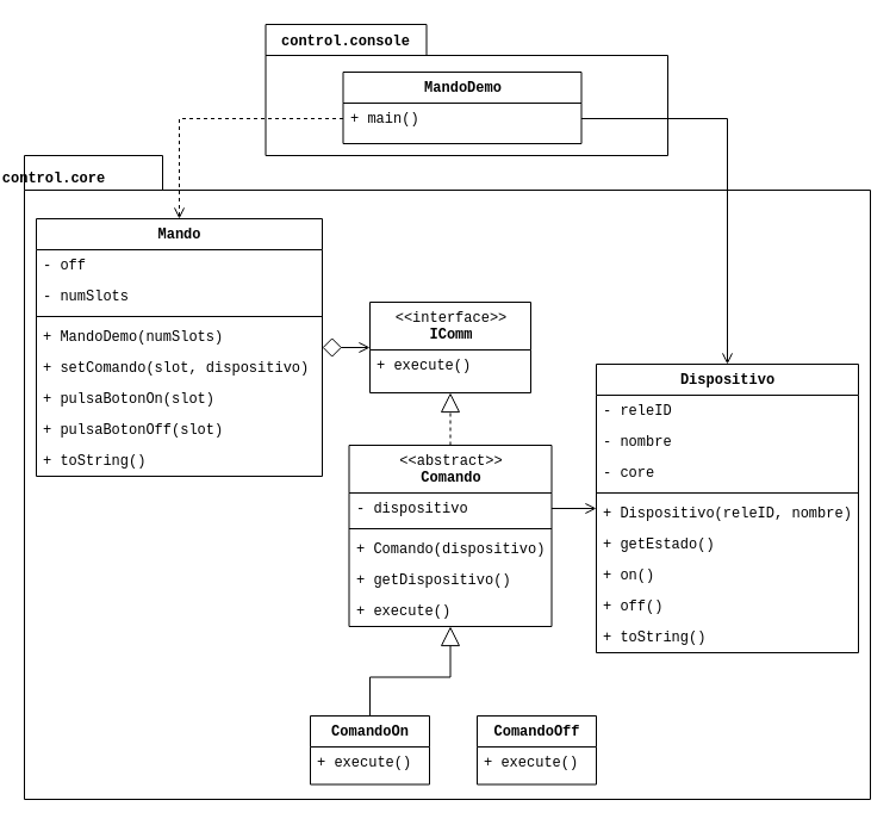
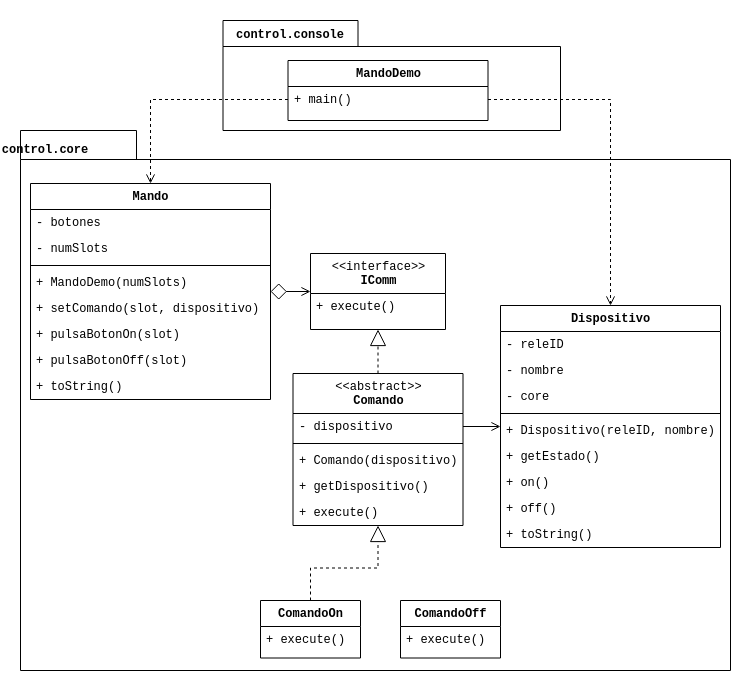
  <mxCell id="0" />
  <mxCell id="1" parent="0" />
  <mxCell id="2" value="" style="shape=folder;fontStyle=1;spacingTop=10;tabWidth=135;tabHeight=26;tabPosition=left;html=1;" parent="1" vertex="1"><mxGeometry x="222.5" y="20" width="337.5" height="110" as="geometry" /></mxCell>
  <mxCell id="3" value="" style="shape=folder;fontStyle=1;spacingTop=10;tabWidth=116;tabHeight=29;tabPosition=left;html=1;fontFamily=Courier New;" parent="1" vertex="1"><mxGeometry x="20" y="130" width="710" height="540" as="geometry" /></mxCell>
- <mxCell id="4" style="edgeStyle=orthogonalEdgeStyle;rounded=0;orthogonalLoop=1;jettySize=auto;html=1;exitX=0.5;exitY=0;exitDx=0;exitDy=0;endArrow=block;endFill=0;endSize=14;fontFamily=Courier New;" parent="1" source="5" target="8" edge="1"><mxGeometry relative="1" as="geometry" /></mxCell>
+ <mxCell id="4" style="edgeStyle=orthogonalEdgeStyle;rounded=0;orthogonalLoop=1;jettySize=auto;html=1;exitX=0.5;exitY=0;exitDx=0;exitDy=0;endArrow=block;endFill=0;endSize=14;fontFamily=Courier New;dashed=1;" parent="1" source="5" target="8" edge="1"><mxGeometry relative="1" as="geometry" /></mxCell>
  <mxCell id="5" value="ComandoOn" style="swimlane;html=1;fontStyle=1;align=center;verticalAlign=top;childLayout=stackLayout;horizontal=1;startSize=26;horizontalStack=0;resizeParent=1;resizeLast=0;collapsible=1;marginBottom=0;swimlaneFillColor=#ffffff;rounded=0;shadow=0;comic=0;labelBackgroundColor=none;strokeWidth=1;fillColor=none;fontFamily=Courier New;fontSize=12" parent="1" vertex="1"><mxGeometry x="260" y="600" width="100" height="57.5" as="geometry" /></mxCell>
  <mxCell id="6" value="+ execute()" style="text;html=1;strokeColor=none;fillColor=none;align=left;verticalAlign=top;spacingLeft=4;spacingRight=4;whiteSpace=wrap;overflow=hidden;rotatable=0;points=[[0,0.5],[1,0.5]];portConstraint=eastwest;fontFamily=Courier New;" parent="5" vertex="1"><mxGeometry y="26" width="100" height="26" as="geometry" /></mxCell>
  <mxCell id="7" style="edgeStyle=orthogonalEdgeStyle;rounded=0;orthogonalLoop=1;jettySize=auto;html=1;exitX=0.5;exitY=0;exitDx=0;exitDy=0;entryX=0.5;entryY=1;entryDx=0;entryDy=0;endArrow=block;endFill=0;endSize=14;dashed=1;fontFamily=Courier New;" parent="1" source="8" target="14" edge="1"><mxGeometry relative="1" as="geometry" /></mxCell>
  <mxCell id="8" value="&lt;span style=&quot;font-weight: normal&quot;&gt;&amp;lt;&amp;lt;abstract&amp;gt;&amp;gt;&lt;/span&gt;&lt;br&gt;Comando" style="swimlane;html=1;fontStyle=1;align=center;verticalAlign=top;childLayout=stackLayout;horizontal=1;startSize=40;horizontalStack=0;resizeParent=1;resizeLast=0;collapsible=1;marginBottom=0;swimlaneFillColor=#ffffff;rounded=0;shadow=0;comic=0;labelBackgroundColor=none;strokeWidth=1;fillColor=none;fontFamily=Courier New;fontSize=12" parent="1" vertex="1"><mxGeometry x="292.5" y="373" width="170" height="152" as="geometry" /></mxCell>
  <mxCell id="9" value="- dispositivo" style="text;html=1;strokeColor=none;fillColor=none;align=left;verticalAlign=top;spacingLeft=4;spacingRight=4;whiteSpace=wrap;overflow=hidden;rotatable=0;points=[[0,0.5],[1,0.5]];portConstraint=eastwest;fontFamily=Courier New;" parent="8" vertex="1"><mxGeometry y="40" width="170" height="26" as="geometry" /></mxCell>
  <mxCell id="10" value="" style="line;html=1;strokeWidth=1;fillColor=none;align=left;verticalAlign=middle;spacingTop=-1;spacingLeft=3;spacingRight=3;rotatable=0;labelPosition=right;points=[];portConstraint=eastwest;fontFamily=Courier New;" parent="8" vertex="1"><mxGeometry y="66" width="170" height="8" as="geometry" /></mxCell>
  <mxCell id="11" value="+ Comando(dispositivo)" style="text;html=1;strokeColor=none;fillColor=none;align=left;verticalAlign=top;spacingLeft=4;spacingRight=4;whiteSpace=wrap;overflow=hidden;rotatable=0;points=[[0,0.5],[1,0.5]];portConstraint=eastwest;fontFamily=Courier New;" parent="8" vertex="1"><mxGeometry y="74" width="170" height="26" as="geometry" /></mxCell>
  <mxCell id="12" value="+ getDispositivo()" style="text;html=1;strokeColor=none;fillColor=none;align=left;verticalAlign=top;spacingLeft=4;spacingRight=4;whiteSpace=wrap;overflow=hidden;rotatable=0;points=[[0,0.5],[1,0.5]];portConstraint=eastwest;fontFamily=Courier New;" parent="8" vertex="1"><mxGeometry y="100" width="170" height="26" as="geometry" /></mxCell>
  <mxCell id="13" value="+ execute()" style="text;html=1;strokeColor=none;fillColor=none;align=left;verticalAlign=top;spacingLeft=4;spacingRight=4;whiteSpace=wrap;overflow=hidden;rotatable=0;points=[[0,0.5],[1,0.5]];portConstraint=eastwest;fontFamily=Courier New;" parent="8" vertex="1"><mxGeometry y="126" width="170" height="26" as="geometry" /></mxCell>
  <mxCell id="14" value="&lt;span style=&quot;font-weight: normal&quot;&gt;&amp;lt;&amp;lt;interface&amp;gt;&amp;gt;&lt;/span&gt;&lt;br&gt;IComm" style="swimlane;html=1;fontStyle=1;align=center;verticalAlign=top;childLayout=stackLayout;horizontal=1;startSize=40;horizontalStack=0;resizeParent=1;resizeLast=0;collapsible=1;marginBottom=0;swimlaneFillColor=#ffffff;rounded=0;shadow=0;comic=0;labelBackgroundColor=none;strokeWidth=1;fillColor=none;fontFamily=Courier New;fontSize=12" parent="1" vertex="1"><mxGeometry x="310" y="253" width="135" height="76" as="geometry" /></mxCell>
  <mxCell id="15" value="+ execute()" style="text;html=1;strokeColor=none;fillColor=none;align=left;verticalAlign=top;spacingLeft=4;spacingRight=4;whiteSpace=wrap;overflow=hidden;rotatable=0;points=[[0,0.5],[1,0.5]];portConstraint=eastwest;fontFamily=Courier New;" parent="14" vertex="1"><mxGeometry y="40" width="135" height="26" as="geometry" /></mxCell>
  <mxCell id="16" value="ComandoOff" style="swimlane;html=1;fontStyle=1;align=center;verticalAlign=top;childLayout=stackLayout;horizontal=1;startSize=26;horizontalStack=0;resizeParent=1;resizeLast=0;collapsible=1;marginBottom=0;swimlaneFillColor=#ffffff;rounded=0;shadow=0;comic=0;labelBackgroundColor=none;strokeWidth=1;fillColor=none;fontFamily=Courier New;fontSize=12" parent="1" vertex="1"><mxGeometry x="400" y="600" width="100" height="57.5" as="geometry" /></mxCell>
  <mxCell id="17" value="+ execute()" style="text;html=1;strokeColor=none;fillColor=none;align=left;verticalAlign=top;spacingLeft=4;spacingRight=4;whiteSpace=wrap;overflow=hidden;rotatable=0;points=[[0,0.5],[1,0.5]];portConstraint=eastwest;fontFamily=Courier New;" parent="16" vertex="1"><mxGeometry y="26" width="100" height="26" as="geometry" /></mxCell>
  <mxCell id="18" style="edgeStyle=orthogonalEdgeStyle;rounded=0;orthogonalLoop=1;jettySize=auto;html=1;endArrow=open;endFill=0;endSize=7;startArrow=diamond;startFill=0;startSize=14;fontFamily=Courier New;" parent="1" source="19" target="14" edge="1"><mxGeometry relative="1" as="geometry"><mxPoint x="240" y="452.5" as="sourcePoint" /></mxGeometry></mxCell>
  <mxCell id="19" value="Mando" style="swimlane;html=1;fontStyle=1;align=center;verticalAlign=top;childLayout=stackLayout;horizontal=1;startSize=26;horizontalStack=0;resizeParent=1;resizeLast=0;collapsible=1;marginBottom=0;swimlaneFillColor=#ffffff;rounded=0;shadow=0;comic=0;labelBackgroundColor=none;strokeWidth=1;fillColor=none;fontFamily=Courier New;fontSize=12" parent="1" vertex="1"><mxGeometry x="30" y="183" width="240" height="216" as="geometry" /></mxCell>
- <mxCell id="20" value="- off" style="text;html=1;strokeColor=none;fillColor=none;align=left;verticalAlign=top;spacingLeft=4;spacingRight=4;whiteSpace=wrap;overflow=hidden;rotatable=0;points=[[0,0.5],[1,0.5]];portConstraint=eastwest;fontFamily=Courier New;" parent="19" vertex="1"><mxGeometry y="26" width="240" height="26" as="geometry" /></mxCell>
+ <mxCell id="20" value="- botones" style="text;html=1;strokeColor=none;fillColor=none;align=left;verticalAlign=top;spacingLeft=4;spacingRight=4;whiteSpace=wrap;overflow=hidden;rotatable=0;points=[[0,0.5],[1,0.5]];portConstraint=eastwest;fontFamily=Courier New;" parent="19" vertex="1"><mxGeometry y="26" width="240" height="26" as="geometry" /></mxCell>
  <mxCell id="21" value="- numSlots" style="text;html=1;strokeColor=none;fillColor=none;align=left;verticalAlign=top;spacingLeft=4;spacingRight=4;whiteSpace=wrap;overflow=hidden;rotatable=0;points=[[0,0.5],[1,0.5]];portConstraint=eastwest;fontFamily=Courier New;" parent="19" vertex="1"><mxGeometry y="52" width="240" height="26" as="geometry" /></mxCell>
  <mxCell id="22" value="" style="line;html=1;strokeWidth=1;fillColor=none;align=left;verticalAlign=middle;spacingTop=-1;spacingLeft=3;spacingRight=3;rotatable=0;labelPosition=right;points=[];portConstraint=eastwest;fontFamily=Courier New;" parent="19" vertex="1"><mxGeometry y="78" width="240" height="8" as="geometry" /></mxCell>
  <mxCell id="23" value="+ MandoDemo(numSlots)" style="text;html=1;strokeColor=none;fillColor=none;align=left;verticalAlign=top;spacingLeft=4;spacingRight=4;whiteSpace=wrap;overflow=hidden;rotatable=0;points=[[0,0.5],[1,0.5]];portConstraint=eastwest;fontFamily=Courier New;" parent="19" vertex="1"><mxGeometry y="86" width="240" height="26" as="geometry" /></mxCell>
  <mxCell id="24" value="+ setComando(slot, dispositivo)" style="text;html=1;strokeColor=none;fillColor=none;align=left;verticalAlign=top;spacingLeft=4;spacingRight=4;whiteSpace=wrap;overflow=hidden;rotatable=0;points=[[0,0.5],[1,0.5]];portConstraint=eastwest;fontFamily=Courier New;" parent="19" vertex="1"><mxGeometry y="112" width="240" height="26" as="geometry" /></mxCell>
  <mxCell id="25" value="+ pulsaBotonOn(slot)" style="text;html=1;strokeColor=none;fillColor=none;align=left;verticalAlign=top;spacingLeft=4;spacingRight=4;whiteSpace=wrap;overflow=hidden;rotatable=0;points=[[0,0.5],[1,0.5]];portConstraint=eastwest;fontFamily=Courier New;" parent="19" vertex="1"><mxGeometry y="138" width="240" height="26" as="geometry" /></mxCell>
  <mxCell id="26" value="+ pulsaBotonOff(slot)" style="text;html=1;strokeColor=none;fillColor=none;align=left;verticalAlign=top;spacingLeft=4;spacingRight=4;whiteSpace=wrap;overflow=hidden;rotatable=0;points=[[0,0.5],[1,0.5]];portConstraint=eastwest;fontFamily=Courier New;" parent="19" vertex="1"><mxGeometry y="164" width="240" height="26" as="geometry" /></mxCell>
  <mxCell id="27" value="+ toString()" style="text;html=1;strokeColor=none;fillColor=none;align=left;verticalAlign=top;spacingLeft=4;spacingRight=4;whiteSpace=wrap;overflow=hidden;rotatable=0;points=[[0,0.5],[1,0.5]];portConstraint=eastwest;fontFamily=Courier New;" parent="19" vertex="1"><mxGeometry y="190" width="240" height="26" as="geometry" /></mxCell>
  <mxCell id="28" value="Dispositivo" style="swimlane;html=1;fontStyle=1;align=center;verticalAlign=top;childLayout=stackLayout;horizontal=1;startSize=26;horizontalStack=0;resizeParent=1;resizeLast=0;collapsible=1;marginBottom=0;swimlaneFillColor=#ffffff;rounded=0;shadow=0;comic=0;labelBackgroundColor=none;strokeWidth=1;fillColor=none;fontFamily=Courier New;fontSize=12" parent="1" vertex="1"><mxGeometry x="500" y="305" width="220" height="242" as="geometry" /></mxCell>
  <mxCell id="29" value="- releID" style="text;html=1;strokeColor=none;fillColor=none;align=left;verticalAlign=top;spacingLeft=4;spacingRight=4;whiteSpace=wrap;overflow=hidden;rotatable=0;points=[[0,0.5],[1,0.5]];portConstraint=eastwest;fontFamily=Courier New;" parent="28" vertex="1"><mxGeometry y="26" width="220" height="26" as="geometry" /></mxCell>
  <mxCell id="30" value="- nombre" style="text;html=1;strokeColor=none;fillColor=none;align=left;verticalAlign=top;spacingLeft=4;spacingRight=4;whiteSpace=wrap;overflow=hidden;rotatable=0;points=[[0,0.5],[1,0.5]];portConstraint=eastwest;fontFamily=Courier New;" parent="28" vertex="1"><mxGeometry y="52" width="220" height="26" as="geometry" /></mxCell>
  <mxCell id="31" value="- core" style="text;html=1;strokeColor=none;fillColor=none;align=left;verticalAlign=top;spacingLeft=4;spacingRight=4;whiteSpace=wrap;overflow=hidden;rotatable=0;points=[[0,0.5],[1,0.5]];portConstraint=eastwest;fontFamily=Courier New;" parent="28" vertex="1"><mxGeometry y="78" width="220" height="26" as="geometry" /></mxCell>
  <mxCell id="32" value="" style="line;html=1;strokeWidth=1;fillColor=none;align=left;verticalAlign=middle;spacingTop=-1;spacingLeft=3;spacingRight=3;rotatable=0;labelPosition=right;points=[];portConstraint=eastwest;fontFamily=Courier New;" parent="28" vertex="1"><mxGeometry y="104" width="220" height="8" as="geometry" /></mxCell>
  <mxCell id="33" value="+ Dispositivo(releID, nombre)" style="text;html=1;strokeColor=none;fillColor=none;align=left;verticalAlign=top;spacingLeft=4;spacingRight=4;whiteSpace=wrap;overflow=hidden;rotatable=0;points=[[0,0.5],[1,0.5]];portConstraint=eastwest;fontFamily=Courier New;" parent="28" vertex="1"><mxGeometry y="112" width="220" height="26" as="geometry" /></mxCell>
  <mxCell id="34" value="+ getEstado()" style="text;html=1;strokeColor=none;fillColor=none;align=left;verticalAlign=top;spacingLeft=4;spacingRight=4;whiteSpace=wrap;overflow=hidden;rotatable=0;points=[[0,0.5],[1,0.5]];portConstraint=eastwest;fontFamily=Courier New;" parent="28" vertex="1"><mxGeometry y="138" width="220" height="26" as="geometry" /></mxCell>
  <mxCell id="35" value="+ on()" style="text;html=1;strokeColor=none;fillColor=none;align=left;verticalAlign=top;spacingLeft=4;spacingRight=4;whiteSpace=wrap;overflow=hidden;rotatable=0;points=[[0,0.5],[1,0.5]];portConstraint=eastwest;fontFamily=Courier New;" parent="28" vertex="1"><mxGeometry y="164" width="220" height="26" as="geometry" /></mxCell>
  <mxCell id="36" value="+ off()" style="text;html=1;strokeColor=none;fillColor=none;align=left;verticalAlign=top;spacingLeft=4;spacingRight=4;whiteSpace=wrap;overflow=hidden;rotatable=0;points=[[0,0.5],[1,0.5]];portConstraint=eastwest;fontFamily=Courier New;" parent="28" vertex="1"><mxGeometry y="190" width="220" height="26" as="geometry" /></mxCell>
  <mxCell id="37" value="+ toString()" style="text;html=1;strokeColor=none;fillColor=none;align=left;verticalAlign=top;spacingLeft=4;spacingRight=4;whiteSpace=wrap;overflow=hidden;rotatable=0;points=[[0,0.5],[1,0.5]];portConstraint=eastwest;fontFamily=Courier New;" parent="28" vertex="1"><mxGeometry y="216" width="220" height="26" as="geometry" /></mxCell>
  <mxCell id="38" style="edgeStyle=orthogonalEdgeStyle;rounded=0;orthogonalLoop=1;jettySize=auto;html=1;exitX=1;exitY=0.5;exitDx=0;exitDy=0;endArrow=open;endFill=0;endSize=7;fontFamily=Courier New;" parent="1" source="9" target="28" edge="1"><mxGeometry relative="1" as="geometry" /></mxCell>
  <mxCell id="39" value="MandoDemo" style="swimlane;html=1;fontStyle=1;align=center;verticalAlign=top;childLayout=stackLayout;horizontal=1;startSize=26;horizontalStack=0;resizeParent=1;resizeLast=0;collapsible=1;marginBottom=0;swimlaneFillColor=#ffffff;rounded=0;shadow=0;comic=0;labelBackgroundColor=none;strokeWidth=1;fillColor=none;fontFamily=Courier New;fontSize=12" parent="1" vertex="1"><mxGeometry x="287.5" y="60" width="200" height="60" as="geometry" /></mxCell>
  <mxCell id="40" value="+ main()" style="text;html=1;strokeColor=none;fillColor=none;align=left;verticalAlign=top;spacingLeft=4;spacingRight=4;whiteSpace=wrap;overflow=hidden;rotatable=0;points=[[0,0.5],[1,0.5]];portConstraint=eastwest;fontFamily=Courier New;" parent="39" vertex="1"><mxGeometry y="26" width="200" height="26" as="geometry" /></mxCell>
  <mxCell id="41" style="edgeStyle=orthogonalEdgeStyle;rounded=0;orthogonalLoop=1;jettySize=auto;html=1;exitX=0;exitY=0.5;exitDx=0;exitDy=0;startArrow=none;startFill=0;startSize=14;endArrow=open;endFill=0;endSize=7;dashed=1;fontFamily=Courier New;" parent="1" source="40" target="19" edge="1"><mxGeometry relative="1" as="geometry" /></mxCell>
- <mxCell id="42" style="edgeStyle=orthogonalEdgeStyle;rounded=0;orthogonalLoop=1;jettySize=auto;html=1;entryX=0.5;entryY=0;entryDx=0;entryDy=0;dashed=0;startArrow=none;startFill=0;startSize=14;endArrow=open;endFill=0;endSize=7;fontFamily=Courier New;" parent="1" source="40" target="28" edge="1"><mxGeometry relative="1" as="geometry" /></mxCell>
+ <mxCell id="42" style="edgeStyle=orthogonalEdgeStyle;rounded=0;orthogonalLoop=1;jettySize=auto;html=1;entryX=0.5;entryY=0;entryDx=0;entryDy=0;dashed=1;startArrow=none;startFill=0;startSize=14;endArrow=open;endFill=0;endSize=7;fontFamily=Courier New;" parent="1" source="40" target="28" edge="1"><mxGeometry relative="1" as="geometry" /></mxCell>
  <mxCell id="43" value="&lt;b&gt;control.core&lt;/b&gt;" style="text;html=1;strokeColor=none;fillColor=none;align=center;verticalAlign=middle;whiteSpace=wrap;rounded=0;fontFamily=Courier New;" parent="1" vertex="1"><mxGeometry x="25" y="135" width="40" height="30" as="geometry" /></mxCell>
  <mxCell id="44" value="&lt;b&gt;control.console&lt;/b&gt;" style="text;html=1;strokeColor=none;fillColor=none;align=center;verticalAlign=middle;whiteSpace=wrap;rounded=0;fontFamily=Courier New;" parent="1" vertex="1"><mxGeometry x="270" y="20" width="40" height="30" as="geometry" /></mxCell>
